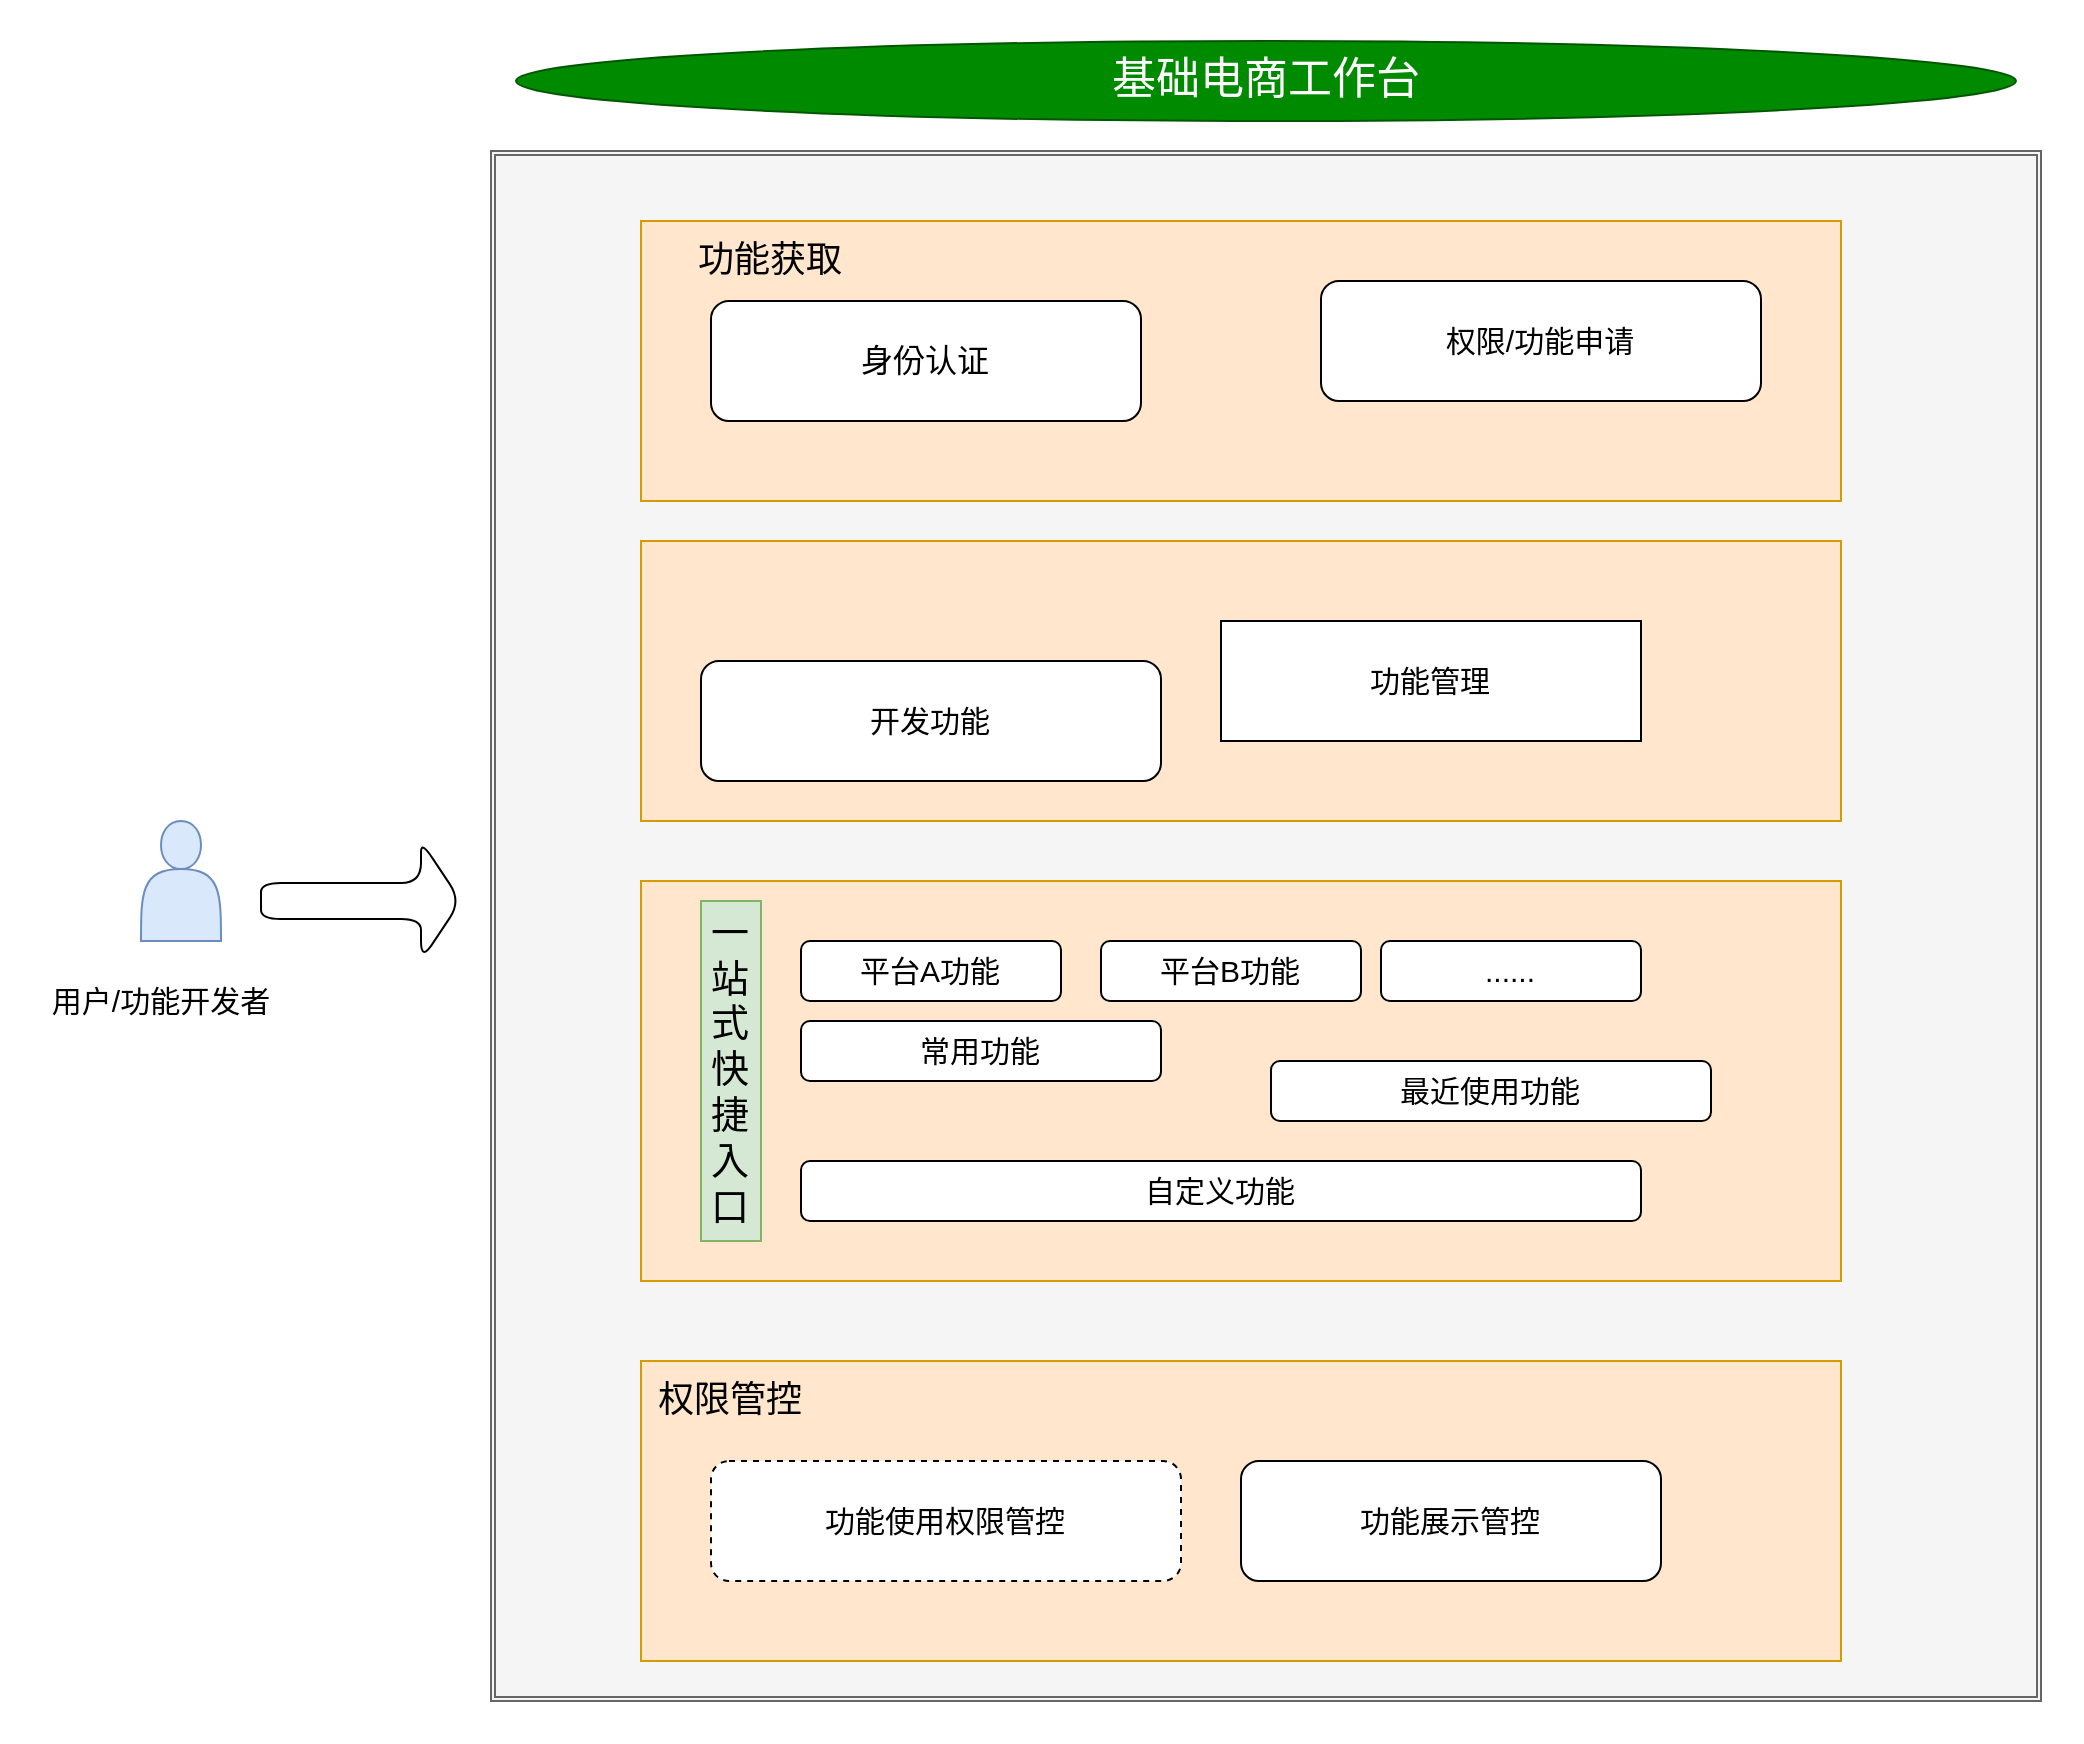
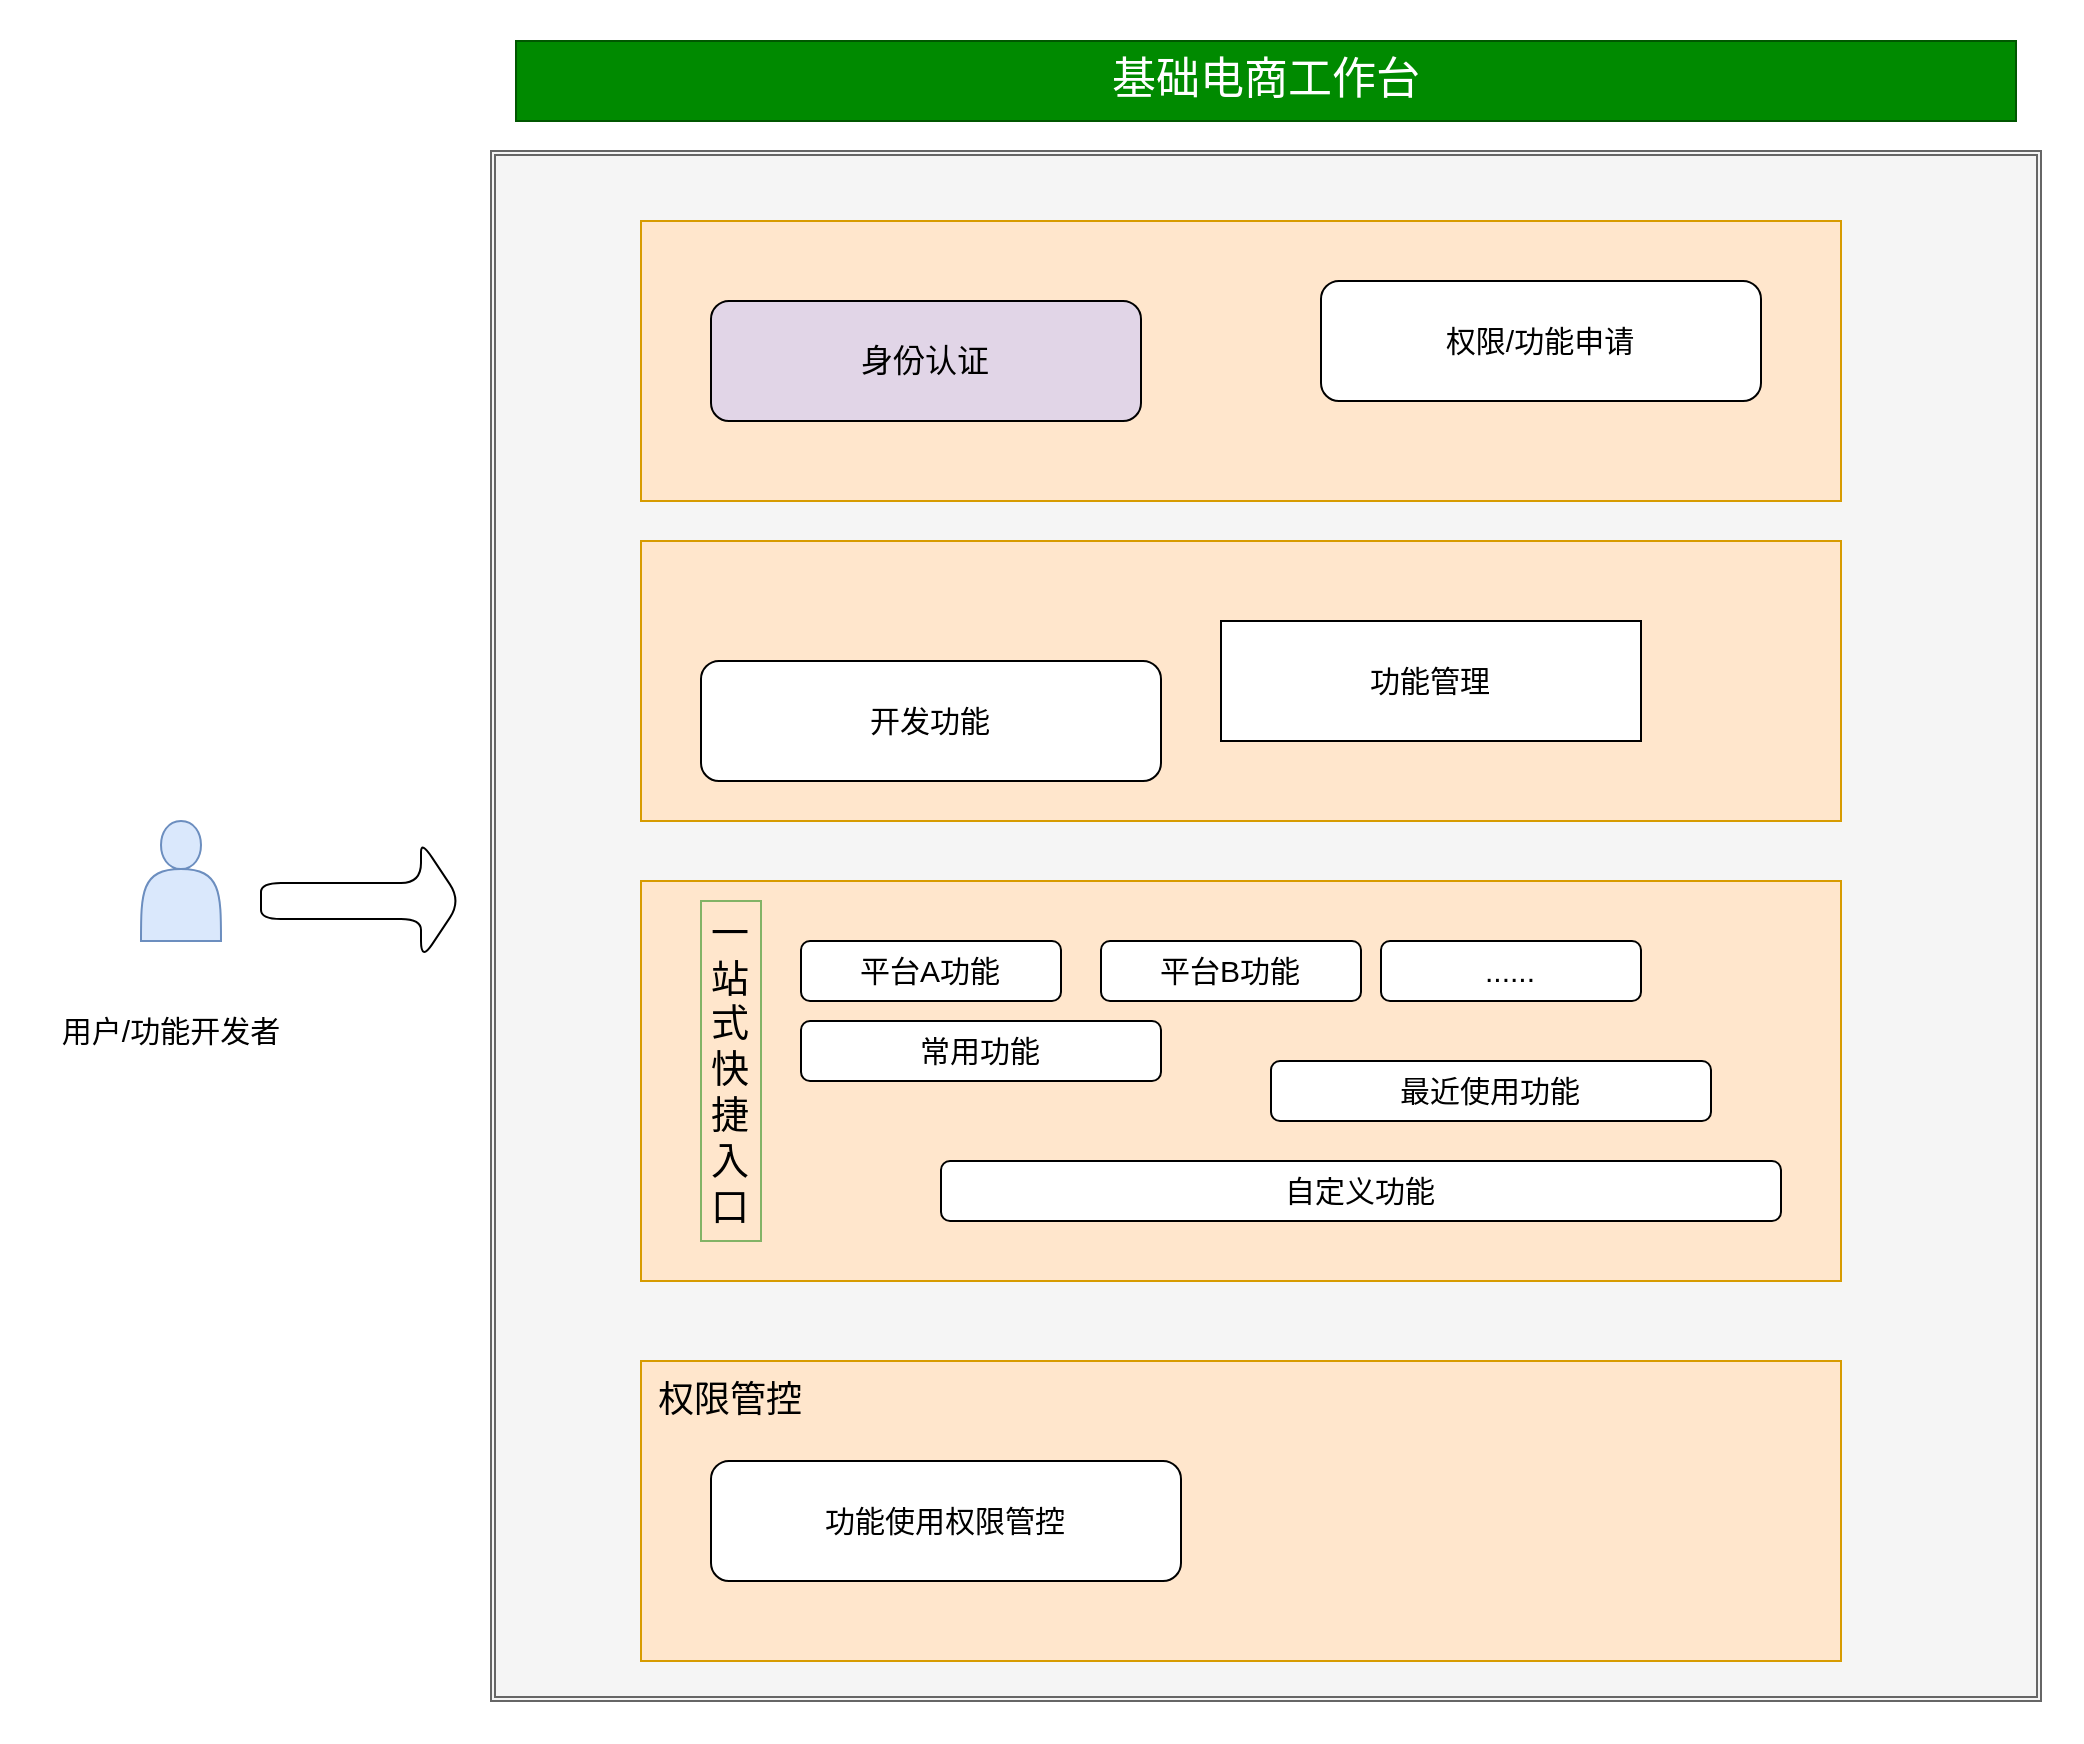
  <mxCell id="0" />
  <mxCell id="1" parent="0" />
  <mxCell id="2" value="" style="shape=ext;double=1;whiteSpace=wrap;html=1;aspect=fixed;fillColor=#f5f5f5;strokeColor=#666666;fontColor=#333333;" vertex="1" parent="1"><mxGeometry x="245" y="75" width="775" height="775" as="geometry" /></mxCell>
- <mxCell id="3" value="&lt;font style=&quot;font-size: 22px&quot;&gt;基础电商工作台&lt;/font&gt;" style="ellipse;whiteSpace=wrap;html=1;fillColor=#008a00;strokeColor=#005700;fontColor=#ffffff;" vertex="1" parent="1"><mxGeometry x="257.5" y="20" width="750" height="40" as="geometry" /></mxCell>
+ <mxCell id="3" value="&lt;font style=&quot;font-size: 22px&quot;&gt;基础电商工作台&lt;/font&gt;" style="rounded=0;whiteSpace=wrap;html=1;fillColor=#008a00;strokeColor=#005700;fontColor=#ffffff;" vertex="1" parent="1"><mxGeometry x="257.5" y="20" width="750" height="40" as="geometry" /></mxCell>
  <mxCell id="4" value="" style="rounded=0;whiteSpace=wrap;html=1;fillColor=#ffe6cc;strokeColor=#d79b00;" vertex="1" parent="1"><mxGeometry x="320" y="110" width="600" height="140" as="geometry" /></mxCell>
- <mxCell id="5" value="&lt;font style=&quot;font-size: 16px&quot;&gt;身份认证&lt;/font&gt;" style="rounded=1;whiteSpace=wrap;html=1;" vertex="1" parent="1"><mxGeometry x="355" y="150" width="215" height="60" as="geometry" /></mxCell>
- <mxCell id="6" value="&lt;font style=&quot;font-size: 18px&quot;&gt;功能获取&lt;/font&gt;" style="text;html=1;strokeColor=none;fillColor=none;align=center;verticalAlign=middle;whiteSpace=wrap;rounded=0;" vertex="1" parent="1"><mxGeometry x="340" y="120" width="90" height="20" as="geometry" /></mxCell>
+ <mxCell id="5" value="&lt;font style=&quot;font-size: 16px&quot;&gt;身份认证&lt;/font&gt;" style="rounded=1;whiteSpace=wrap;html=1;fillColor=#e1d5e7;" vertex="1" parent="1"><mxGeometry x="355" y="150" width="215" height="60" as="geometry" /></mxCell>
  <mxCell id="7" value="&lt;font style=&quot;font-size: 15px&quot;&gt;权限/功能申请&lt;/font&gt;" style="rounded=1;whiteSpace=wrap;html=1;" vertex="1" parent="1"><mxGeometry x="660" y="140" width="220" height="60" as="geometry" /></mxCell>
  <mxCell id="8" value="" style="rounded=0;whiteSpace=wrap;html=1;fillColor=#ffe6cc;strokeColor=#d79b00;" vertex="1" parent="1"><mxGeometry x="320" y="270" width="600" height="140" as="geometry" /></mxCell>
  <mxCell id="9" value="&lt;font style=&quot;font-size: 15px&quot;&gt;开发功能&lt;/font&gt;" style="rounded=1;whiteSpace=wrap;html=1;" vertex="1" parent="1"><mxGeometry x="350" y="330" width="230" height="60" as="geometry" /></mxCell>
  <mxCell id="10" value="&lt;font style=&quot;font-size: 15px&quot;&gt;功能管理&lt;/font&gt;" style="whiteSpace=wrap;html=1;rounded=0;" vertex="1" parent="1"><mxGeometry x="610" y="310" width="210" height="60" as="geometry" /></mxCell>
  <mxCell id="11" value="" style="rounded=0;whiteSpace=wrap;html=1;fillColor=#ffe6cc;strokeColor=#d79b00;" vertex="1" parent="1"><mxGeometry x="320" y="440" width="600" height="200" as="geometry" /></mxCell>
- <mxCell id="12" value="&lt;font style=&quot;font-size: 19px&quot;&gt;一站式快捷入口&lt;/font&gt;" style="rounded=0;whiteSpace=wrap;html=1;fillColor=#d5e8d4;strokeColor=#82b366;" vertex="1" parent="1"><mxGeometry x="350" y="450" width="30" height="170" as="geometry" /></mxCell>
+ <mxCell id="12" value="&lt;font style=&quot;font-size: 19px&quot;&gt;一站式快捷入口&lt;/font&gt;" style="rounded=0;whiteSpace=wrap;html=1;fillColor=#ffe6cc;strokeColor=#82b366;" vertex="1" parent="1"><mxGeometry x="350" y="450" width="30" height="170" as="geometry" /></mxCell>
  <mxCell id="13" value="&lt;font style=&quot;font-size: 15px&quot;&gt;平台A功能&lt;/font&gt;" style="rounded=1;whiteSpace=wrap;html=1;" vertex="1" parent="1"><mxGeometry x="400" y="470" width="130" height="30" as="geometry" /></mxCell>
  <mxCell id="14" value="&lt;font style=&quot;font-size: 15px&quot;&gt;平台B功能&lt;/font&gt;" style="rounded=1;whiteSpace=wrap;html=1;" vertex="1" parent="1"><mxGeometry x="550" y="470" width="130" height="30" as="geometry" /></mxCell>
  <mxCell id="15" value="&lt;font style=&quot;font-size: 15px&quot;&gt;......&lt;/font&gt;" style="rounded=1;whiteSpace=wrap;html=1;" vertex="1" parent="1"><mxGeometry x="690" y="470" width="130" height="30" as="geometry" /></mxCell>
  <mxCell id="16" value="&lt;span style=&quot;font-size: 15px&quot;&gt;常用功能&lt;/span&gt;" style="rounded=1;whiteSpace=wrap;html=1;" vertex="1" parent="1"><mxGeometry x="400" y="510" width="180" height="30" as="geometry" /></mxCell>
  <mxCell id="17" value="&lt;span style=&quot;font-size: 15px&quot;&gt;最近使用功能&lt;/span&gt;" style="rounded=1;whiteSpace=wrap;html=1;" vertex="1" parent="1"><mxGeometry x="635" y="530" width="220" height="30" as="geometry" /></mxCell>
- <mxCell id="18" value="&lt;span style=&quot;font-size: 15px&quot;&gt;自定义功能&lt;/span&gt;" style="rounded=1;whiteSpace=wrap;html=1;" vertex="1" parent="1"><mxGeometry x="400" y="580" width="420" height="30" as="geometry" /></mxCell>
+ <mxCell id="18" value="&lt;span style=&quot;font-size: 15px&quot;&gt;自定义功能&lt;/span&gt;" style="rounded=1;whiteSpace=wrap;html=1;" vertex="1" parent="1"><mxGeometry x="470" y="580" width="420" height="30" as="geometry" /></mxCell>
  <mxCell id="19" value="" style="rounded=0;whiteSpace=wrap;html=1;fillColor=#ffe6cc;strokeColor=#d79b00;" vertex="1" parent="1"><mxGeometry x="320" y="680" width="600" height="150" as="geometry" /></mxCell>
  <mxCell id="20" value="&lt;font style=&quot;font-size: 18px&quot;&gt;权限管控&lt;/font&gt;" style="text;html=1;strokeColor=none;fillColor=none;align=center;verticalAlign=middle;whiteSpace=wrap;rounded=0;" vertex="1" parent="1"><mxGeometry x="320" y="690" width="90" height="20" as="geometry" /></mxCell>
- <mxCell id="21" value="&lt;font style=&quot;font-size: 15px&quot;&gt;功能使用权限管控&lt;/font&gt;" style="rounded=1;whiteSpace=wrap;html=1;dashed=1;" vertex="1" parent="1"><mxGeometry x="355" y="730" width="235" height="60" as="geometry" /></mxCell>
- <mxCell id="22" value="&lt;font style=&quot;font-size: 15px&quot;&gt;功能展示管控&lt;/font&gt;" style="rounded=1;whiteSpace=wrap;html=1;" vertex="1" parent="1"><mxGeometry x="620" y="730" width="210" height="60" as="geometry" /></mxCell>
+ <mxCell id="21" value="&lt;font style=&quot;font-size: 15px&quot;&gt;功能使用权限管控&lt;/font&gt;" style="rounded=1;whiteSpace=wrap;html=1;" vertex="1" parent="1"><mxGeometry x="355" y="730" width="235" height="60" as="geometry" /></mxCell>
  <mxCell id="23" value="" style="shape=actor;whiteSpace=wrap;html=1;fillColor=#dae8fc;strokeColor=#6c8ebf;" vertex="1" parent="1"><mxGeometry x="70" y="410" width="40" height="60" as="geometry" /></mxCell>
  <mxCell id="24" value="" style="shape=singleArrow;whiteSpace=wrap;html=1;rounded=1;" vertex="1" parent="1"><mxGeometry x="130" y="420" width="100" height="60" as="geometry" /></mxCell>
- <mxCell id="25" value="&lt;font style=&quot;font-size: 15px&quot;&gt;用户/功能开发者&lt;/font&gt;" style="text;html=1;align=center;verticalAlign=middle;resizable=0;points=[];autosize=1;strokeColor=none;" vertex="1" parent="1"><mxGeometry x="20" y="490" width="120" height="20" as="geometry" /></mxCell>
+ <mxCell id="25" value="&lt;font style=&quot;font-size: 15px&quot;&gt;用户/功能开发者&lt;/font&gt;" style="text;html=1;align=center;verticalAlign=middle;resizable=0;points=[];autosize=1;strokeColor=none;" vertex="1" parent="1"><mxGeometry x="25" y="505" width="120" height="20" as="geometry" /></mxCell>
